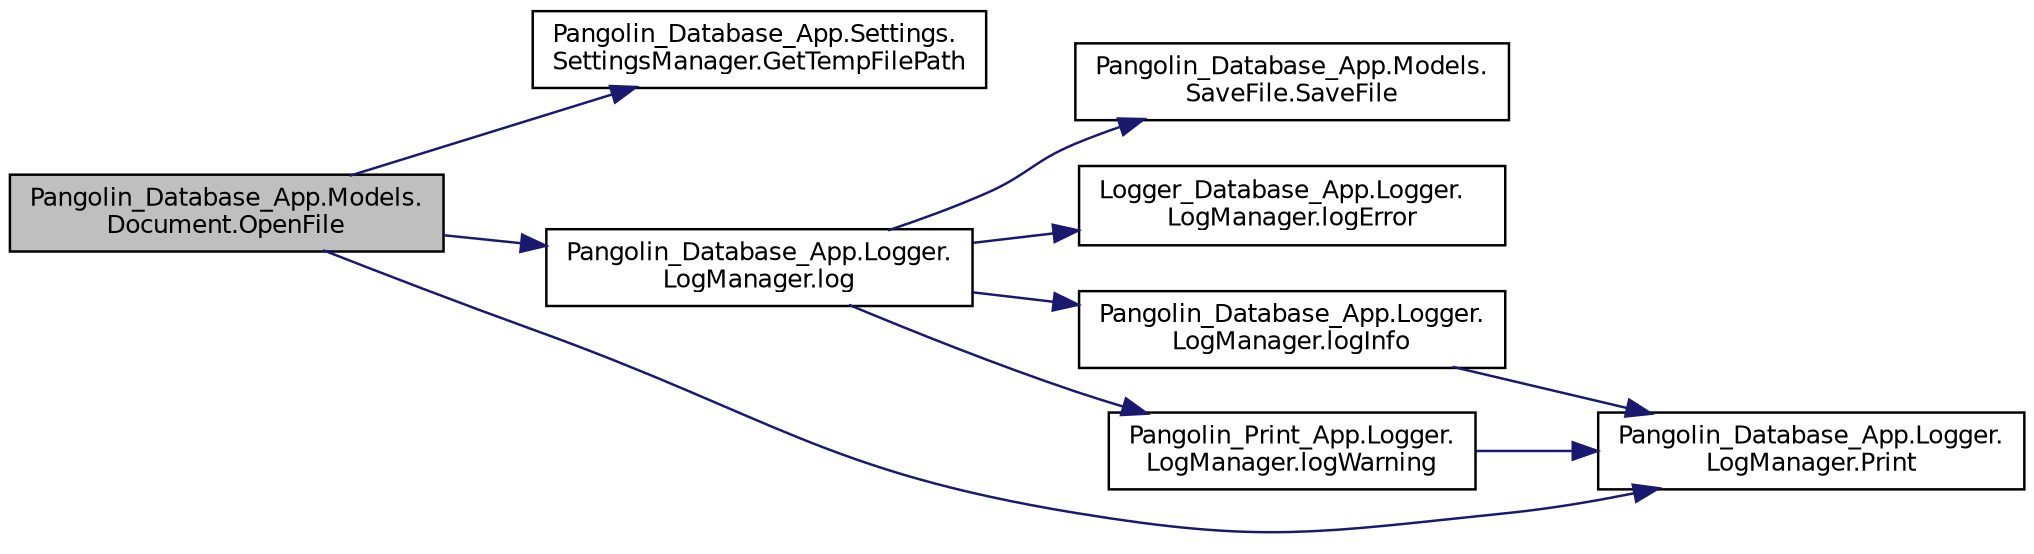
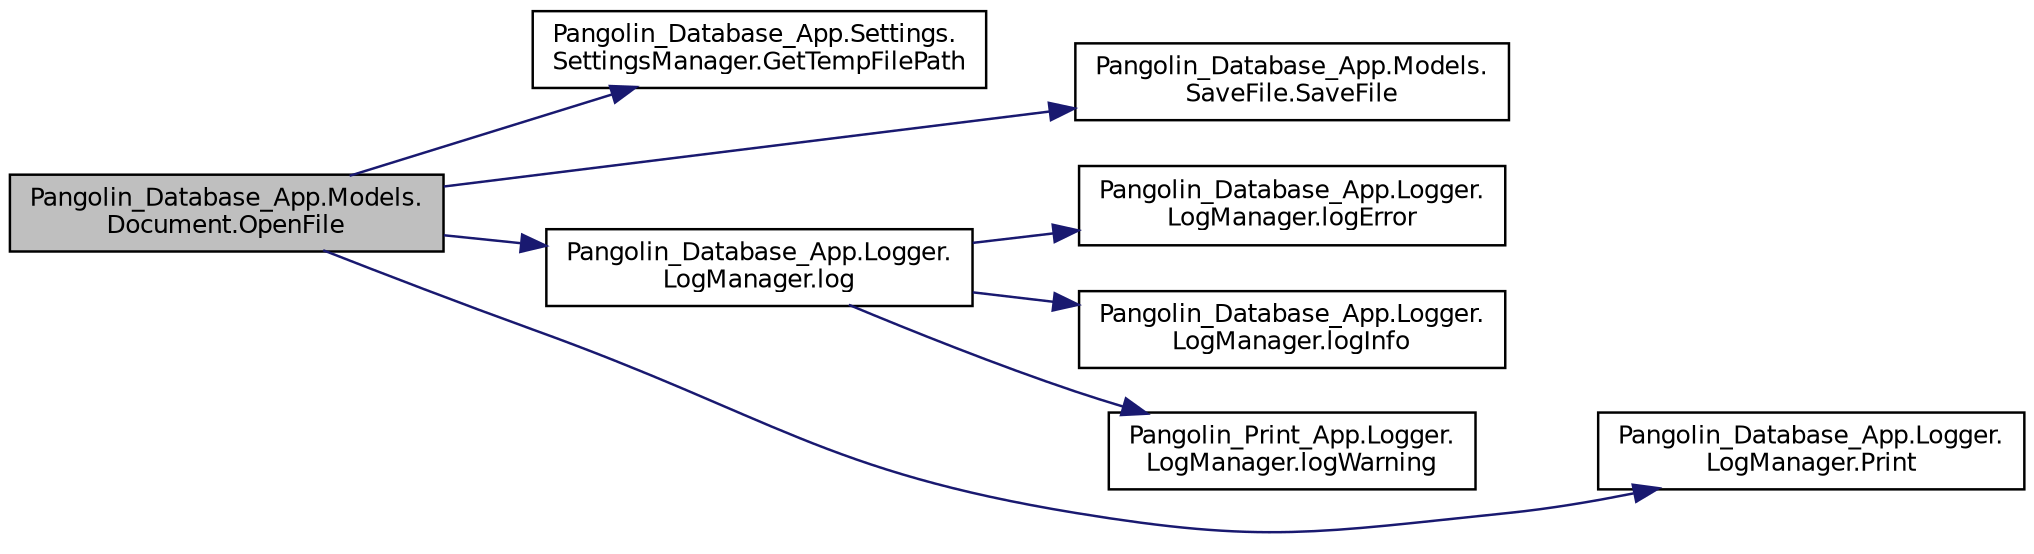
  digraph {
    rankdir=LR
    node [color=black fillcolor=white fontname=Helvetica fontsize=10 shape=record style=filled]
    edge [color=midnightblue fontname=Helvetica fontsize=10 labelfontname=Helvetica labelfontsize=10 style=solid]
    n1 [fillcolor=grey75 fontcolor=black height=0.2 label="Pangolin_Database_App.Models.\lDocument.OpenFile" width=0.4]
    n2 [height=0.2 label="Pangolin_Database_App.Settings.\lSettingsManager.GetTempFilePath" width=0.4]
    n3 [height=0.2 label="Pangolin_Database_App.Logger.\lLogManager.log" width=0.4]
    n4 [height=0.2 label="Pangolin_Database_App.Models.\lSaveFile.SaveFile" width=0.4]
    n5 [height=0.2 label="Pangolin_Database_App.Logger.\lLogManager.Print" width=0.4]
-   n6 [height=0.2 label="Logger_Database_App.Logger.\lLogManager.logError" width=0.4]
+   n6 [height=0.2 label="Pangolin_Database_App.Logger.\lLogManager.logError" width=0.4]
    n7 [height=0.2 label="Pangolin_Database_App.Logger.\lLogManager.logInfo" width=0.4]
    n8 [height=0.2 label="Pangolin_Print_App.Logger.\lLogManager.logWarning" width=0.4]
    n1 -> n2
    n1 -> n3
-   n3 -> n4
+   n1 -> n4
    n1 -> n5
    n3 -> n6
    n3 -> n7
    n3 -> n8
-   n7 -> n5
-   n8 -> n5
  }
